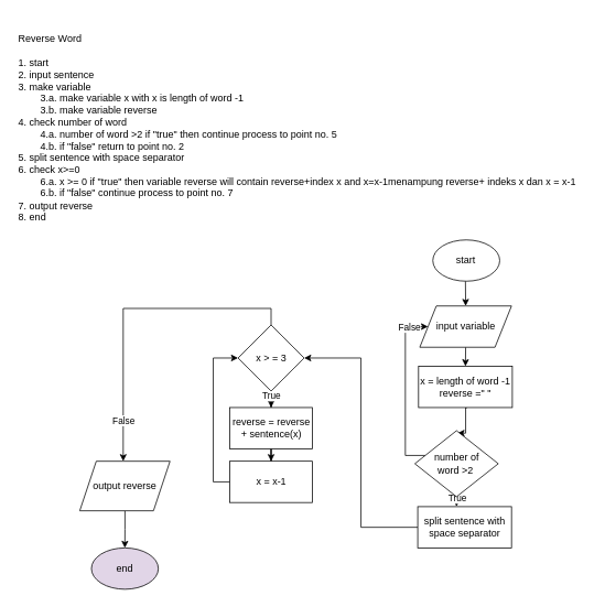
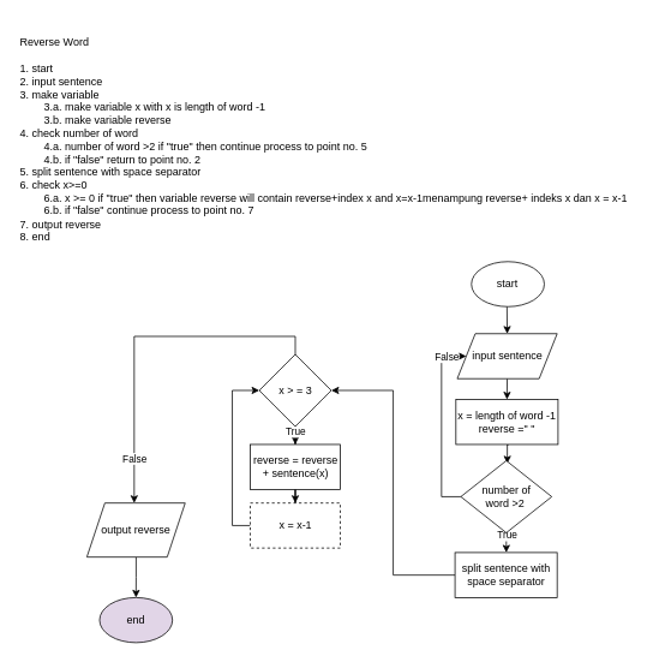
  <mxCell id="0" />
  <mxCell id="1" parent="0" />
  <mxCell id="2" value="&lt;span&gt;Reverse Word&lt;br&gt;&lt;br&gt;1. start&lt;br&gt;&lt;/span&gt;2. input sentence&lt;br&gt;&lt;span&gt;3. make variable&lt;/span&gt;&lt;br&gt;&lt;span&gt;&lt;span style=&quot;white-space: pre&quot;&gt;&#09;&lt;/span&gt;3.a. make variable x with x is length of word -1&lt;/span&gt;&lt;br&gt;&lt;span&gt;&lt;span style=&quot;white-space: pre&quot;&gt;&#09;&lt;/span&gt;3.b. make variable reverse&lt;/span&gt;&lt;br&gt;&lt;span&gt;4. check number of word&lt;/span&gt;&lt;br&gt;&lt;span&gt;&#09;&lt;/span&gt;&lt;span&gt;&lt;span&gt;&#09;&lt;/span&gt;&lt;span style=&quot;white-space: pre&quot;&gt;&#09;&lt;/span&gt;4.a. number of word &amp;gt;2 if &quot;true&quot; then continue process to point no. 5&amp;nbsp;&lt;/span&gt;&lt;br&gt;&lt;span&gt;&#09;&lt;/span&gt;&lt;span&gt;&lt;span&gt;&#09;&lt;/span&gt;&lt;span style=&quot;white-space: pre&quot;&gt;&#09;&lt;/span&gt;4.b. if &quot;false&quot; return to point no. 2&lt;/span&gt;&lt;br&gt;&lt;span&gt;5. split sentence with space separator&lt;/span&gt;&lt;br&gt;&lt;span&gt;6. check x&amp;gt;=0&lt;/span&gt;&lt;br&gt;&lt;span&gt;&lt;/span&gt;&lt;span&gt;&#09;&lt;/span&gt;&lt;span&gt;&lt;span&gt;&#09;&lt;/span&gt;&lt;span style=&quot;white-space: pre&quot;&gt;&#09;&lt;/span&gt;6.a. x &amp;gt;= 0 if &quot;true&quot; then variable reverse will contain reverse+index x and x=x-1menampung reverse+ indeks x dan x = x-1&lt;/span&gt;&lt;br&gt;&lt;span&gt;&lt;/span&gt;&lt;span&gt;&#09;&lt;/span&gt;&lt;span&gt;&lt;span&gt;&#09;&lt;/span&gt;&lt;span style=&quot;white-space: pre&quot;&gt;&#09;&lt;/span&gt;6.b. if &quot;false&quot; continue process to point no. 7&lt;/span&gt;&lt;br&gt;&lt;span&gt;7. output reverse&lt;/span&gt;&lt;br&gt;&lt;span&gt;8. end&lt;/span&gt;" style="text;html=1;strokeColor=none;fillColor=none;align=left;verticalAlign=middle;whiteSpace=wrap;rounded=0;" parent="1" vertex="1"><mxGeometry x="20" y="20" width="690" height="270" as="geometry" /></mxCell>
  <mxCell id="3" style="edgeStyle=orthogonalEdgeStyle;rounded=0;orthogonalLoop=1;jettySize=auto;html=1;entryX=0.5;entryY=0;entryDx=0;entryDy=0;" parent="1" target="8" edge="1"><mxGeometry relative="1" as="geometry"><mxPoint x="562.75" y="340" as="sourcePoint" /><mxPoint x="563.204" y="362.9" as="targetPoint" /></mxGeometry></mxCell>
  <mxCell id="4" value="start" style="ellipse;whiteSpace=wrap;html=1;" parent="1" vertex="1"><mxGeometry x="523.25" y="290" width="81" height="50" as="geometry" /></mxCell>
  <mxCell id="5" value="" style="edgeStyle=orthogonalEdgeStyle;rounded=0;orthogonalLoop=1;jettySize=auto;html=1;entryX=0.511;entryY=0.038;entryDx=0;entryDy=0;entryPerimeter=0;" parent="1" target="13" edge="1"><mxGeometry relative="1" as="geometry"><mxPoint x="564.767" y="493" as="sourcePoint" /><mxPoint x="562" y="510" as="targetPoint" /><Array as="points"><mxPoint x="563" y="493" /></Array></mxGeometry></mxCell>
  <mxCell id="6" value="x = length of word -1&lt;br&gt;reverse =&quot; &quot;" style="rounded=0;whiteSpace=wrap;html=1;" parent="1" vertex="1"><mxGeometry x="506" y="443" width="113.5" height="50" as="geometry" /></mxCell>
  <mxCell id="7" value="" style="edgeStyle=orthogonalEdgeStyle;rounded=0;orthogonalLoop=1;jettySize=auto;html=1;entryX=0.5;entryY=0;entryDx=0;entryDy=0;" parent="1" edge="1"><mxGeometry relative="1" as="geometry"><mxPoint x="563" y="420" as="sourcePoint" /><mxPoint x="562.75" y="443" as="targetPoint" /></mxGeometry></mxCell>
- <mxCell id="8" value="input variable" style="shape=parallelogram;perimeter=parallelogramPerimeter;whiteSpace=wrap;html=1;fixedSize=1;" parent="1" vertex="1"><mxGeometry x="507.5" y="370" width="111" height="50" as="geometry" /></mxCell>
+ <mxCell id="8" value="input sentence" style="shape=parallelogram;perimeter=parallelogramPerimeter;whiteSpace=wrap;html=1;fixedSize=1;" parent="1" vertex="1"><mxGeometry x="507.5" y="370" width="111" height="50" as="geometry" /></mxCell>
  <mxCell id="9" value="" style="edgeStyle=orthogonalEdgeStyle;rounded=0;orthogonalLoop=1;jettySize=auto;html=1;" parent="1" source="13" target="15" edge="1"><mxGeometry relative="1" as="geometry"><Array as="points"><mxPoint x="562" y="590" /><mxPoint x="562" y="590" /></Array></mxGeometry></mxCell>
  <mxCell id="10" value="True" style="edgeLabel;html=1;align=center;verticalAlign=middle;resizable=0;points=[];" parent="9" vertex="1" connectable="0"><mxGeometry x="-0.781" relative="1" as="geometry"><mxPoint as="offset" /></mxGeometry></mxCell>
  <mxCell id="11" style="edgeStyle=orthogonalEdgeStyle;rounded=0;orthogonalLoop=1;jettySize=auto;html=1;entryX=0;entryY=0.5;entryDx=0;entryDy=0;" parent="1" source="13" target="8" edge="1"><mxGeometry relative="1" as="geometry"><Array as="points"><mxPoint x="490" y="551" /><mxPoint x="490" y="395" /></Array></mxGeometry></mxCell>
  <mxCell id="12" value="False" style="edgeLabel;html=1;align=center;verticalAlign=middle;resizable=0;points=[];" parent="11" vertex="1" connectable="0"><mxGeometry x="0.784" relative="1" as="geometry"><mxPoint as="offset" /></mxGeometry></mxCell>
- <mxCell id="13" value="number of &lt;br&gt;word &amp;gt;2&amp;nbsp;" style="rhombus;whiteSpace=wrap;html=1;" parent="1" vertex="1"><mxGeometry x="501.5" y="521" width="101" height="80" as="geometry" /></mxCell>
+ <mxCell id="13" value="number of &lt;br&gt;word &amp;gt;2&amp;nbsp;" style="rhombus;whiteSpace=wrap;html=1;" parent="1" vertex="1"><mxGeometry x="511.5" y="511" width="101" height="80" as="geometry" /></mxCell>
  <mxCell id="14" style="edgeStyle=orthogonalEdgeStyle;rounded=0;orthogonalLoop=1;jettySize=auto;html=1;entryX=1;entryY=0.5;entryDx=0;entryDy=0;" parent="1" source="15" target="20" edge="1"><mxGeometry relative="1" as="geometry" /></mxCell>
  <mxCell id="15" value="split sentence with space separator" style="rounded=0;whiteSpace=wrap;html=1;" parent="1" vertex="1"><mxGeometry x="505" y="613" width="113.5" height="50" as="geometry" /></mxCell>
  <mxCell id="16" value="" style="edgeStyle=orthogonalEdgeStyle;rounded=0;orthogonalLoop=1;jettySize=auto;html=1;entryX=0.5;entryY=0;entryDx=0;entryDy=0;" parent="1" source="20" target="22" edge="1"><mxGeometry relative="1" as="geometry" /></mxCell>
  <mxCell id="17" value="True" style="edgeLabel;html=1;align=center;verticalAlign=middle;resizable=0;points=[];" parent="16" vertex="1" connectable="0"><mxGeometry x="-0.838" relative="1" as="geometry"><mxPoint as="offset" /></mxGeometry></mxCell>
  <mxCell id="18" style="edgeStyle=orthogonalEdgeStyle;rounded=0;orthogonalLoop=1;jettySize=auto;html=1;" parent="1" source="20" target="27" edge="1"><mxGeometry relative="1" as="geometry"><Array as="points"><mxPoint x="327.5" y="373" /><mxPoint x="148.5" y="373" /></Array><mxPoint x="148" y="530" as="targetPoint" /></mxGeometry></mxCell>
  <mxCell id="19" value="False" style="edgeLabel;html=1;align=center;verticalAlign=middle;resizable=0;points=[];" parent="18" vertex="1" connectable="0"><mxGeometry x="0.739" relative="1" as="geometry"><mxPoint as="offset" /></mxGeometry></mxCell>
  <mxCell id="20" value="x &amp;gt; = 3" style="rhombus;whiteSpace=wrap;html=1;" parent="1" vertex="1"><mxGeometry x="287.5" y="393" width="80" height="80" as="geometry" /></mxCell>
  <mxCell id="21" value="" style="edgeStyle=orthogonalEdgeStyle;rounded=0;orthogonalLoop=1;jettySize=auto;html=1;" parent="1" source="22" target="24" edge="1"><mxGeometry relative="1" as="geometry" /></mxCell>
  <mxCell id="22" value="reverse = reverse + sentence(x)" style="rounded=0;whiteSpace=wrap;html=1;" parent="1" vertex="1"><mxGeometry x="277.5" y="493" width="100" height="50" as="geometry" /></mxCell>
  <mxCell id="23" style="edgeStyle=orthogonalEdgeStyle;rounded=0;orthogonalLoop=1;jettySize=auto;html=1;entryX=0;entryY=0.5;entryDx=0;entryDy=0;" parent="1" source="24" target="20" edge="1"><mxGeometry relative="1" as="geometry"><Array as="points"><mxPoint x="257.5" y="583" /><mxPoint x="257.5" y="433" /></Array></mxGeometry></mxCell>
- <mxCell id="24" value="x = x-1" style="rounded=0;whiteSpace=wrap;html=1;" parent="1" vertex="1"><mxGeometry x="277.5" y="558" width="100" height="50" as="geometry" /></mxCell>
+ <mxCell id="24" value="x = x-1" style="rounded=0;whiteSpace=wrap;html=1;dashed=1;" parent="1" vertex="1"><mxGeometry x="277.5" y="558" width="100" height="50" as="geometry" /></mxCell>
  <mxCell id="25" value="end" style="ellipse;whiteSpace=wrap;html=1;fillColor=#e1d5e7;" parent="1" vertex="1"><mxGeometry x="110.01" y="663" width="81" height="50" as="geometry" /></mxCell>
  <mxCell id="26" value="" style="edgeStyle=orthogonalEdgeStyle;rounded=0;orthogonalLoop=1;jettySize=auto;html=1;" parent="1" source="27" target="25" edge="1"><mxGeometry relative="1" as="geometry" /></mxCell>
  <mxCell id="27" value="output reverse" style="shape=parallelogram;perimeter=parallelogramPerimeter;whiteSpace=wrap;html=1;fixedSize=1;" parent="1" vertex="1"><mxGeometry x="95.88" y="558" width="109.25" height="60" as="geometry" /></mxCell>
